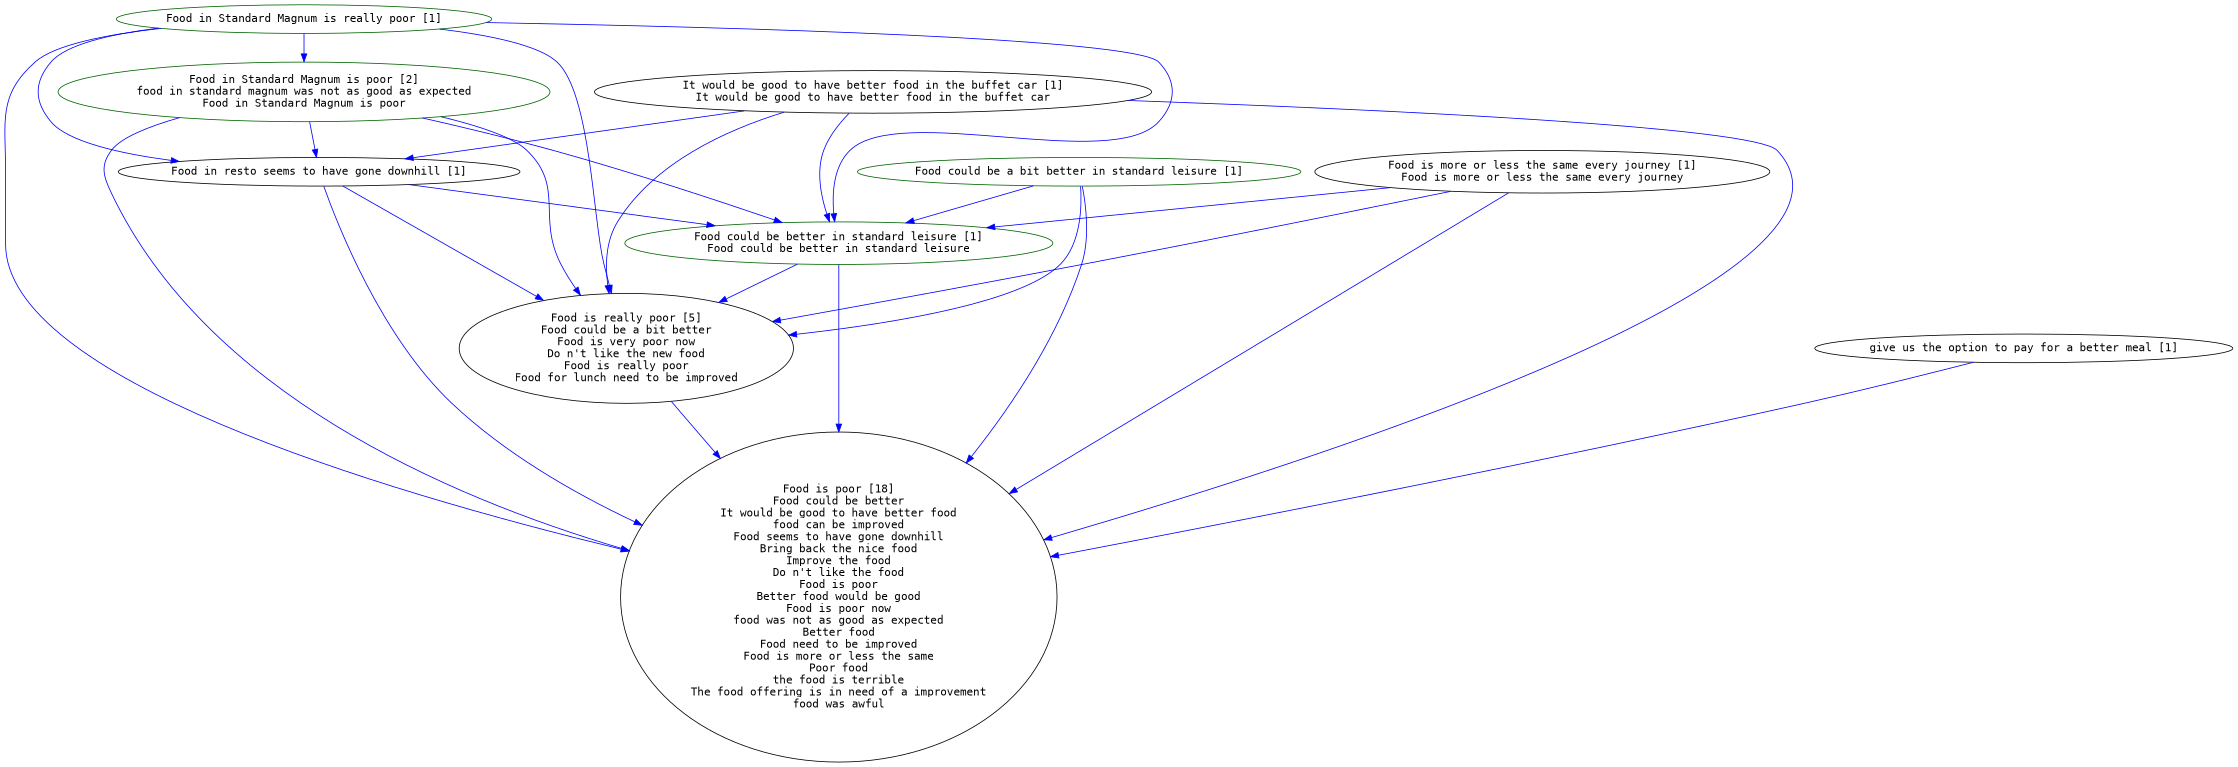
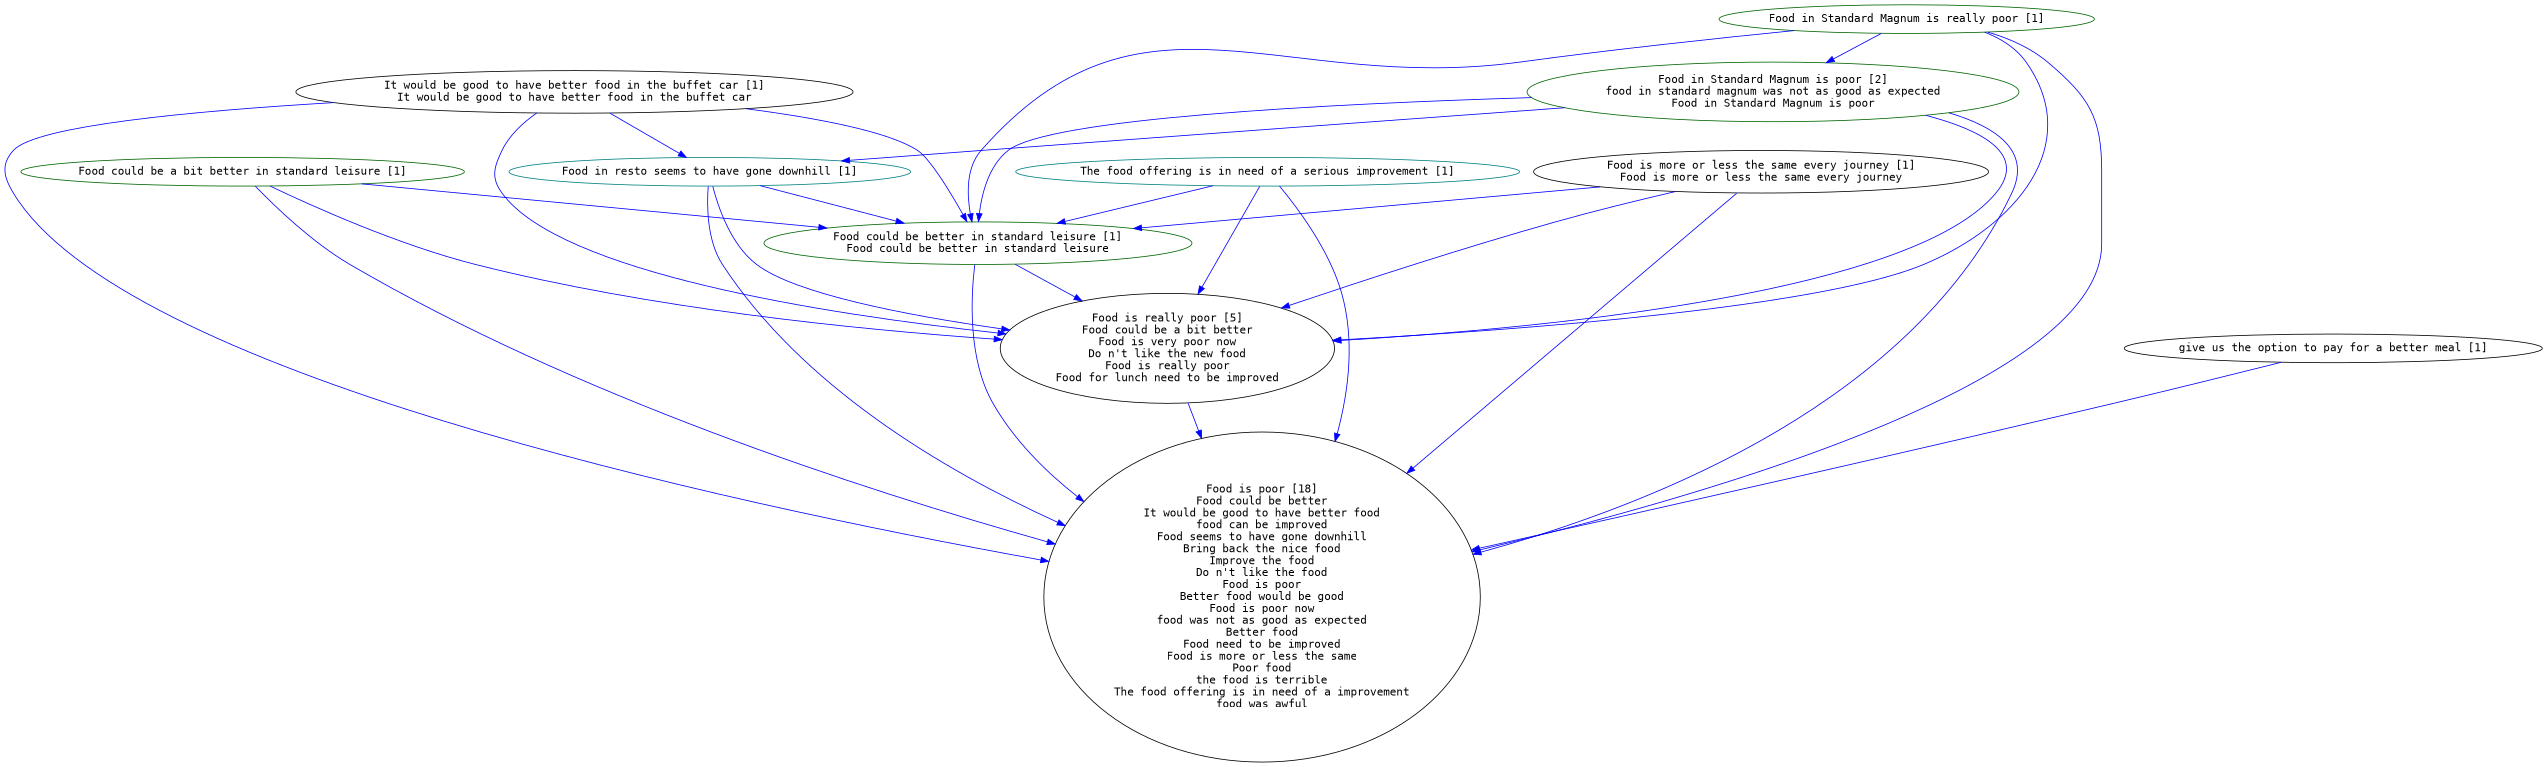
  digraph {
    fontname="DejaVu Sans Mono"
    node [color=black fontname="DejaVu Sans Mono"]
    edge [color=blue fontname="DejaVu Sans Mono"]
    "Food in Standard Magnum is poor [2]\nfood in standard magnum was not as good as expected\nFood in Standard Magnum is poor" [color=darkgreen]
    "Food is poor [18]\nFood could be better\nIt would be good to have better food\nfood can be improved\nFood seems to have gone downhill\nBring back the nice food\nImprove the food\nDo n't like the food\nFood is poor\nBetter food would be good\nFood is poor now\nfood was not as good as expected\nBetter food\nFood need to be improved\nFood is more or less the same\nPoor food\nthe food is terrible\nThe food offering is in need of a improvement\nfood was awful"
    "Food is really poor [5]\nFood could be a bit better\nFood is very poor now\nDo n't like the new food\nFood is really poor\nFood for lunch need to be improved"
    "Food could be better in standard leisure [1]\nFood could be better in standard leisure" [color=darkgreen]
-   "Food in resto seems to have gone downhill [1]"
+   "Food in resto seems to have gone downhill [1]" [color=teal]
    "Food could be a bit better in standard leisure [1]" [color=darkgreen]
    "Food in Standard Magnum is really poor [1]" [color=darkgreen]
    "Food is more or less the same every journey [1]\nFood is more or less the same every journey"
    "It would be good to have better food in the buffet car [1]\nIt would be good to have better food in the buffet car"
+   "The food offering is in need of a serious improvement [1]" [color=teal]
    "give us the option to pay for a better meal [1]"
    "Food in Standard Magnum is poor [2]\nfood in standard magnum was not as good as expected\nFood in Standard Magnum is poor" -> "Food is poor [18]\nFood could be better\nIt would be good to have better food\nfood can be improved\nFood seems to have gone downhill\nBring back the nice food\nImprove the food\nDo n't like the food\nFood is poor\nBetter food would be good\nFood is poor now\nfood was not as good as expected\nBetter food\nFood need to be improved\nFood is more or less the same\nPoor food\nthe food is terrible\nThe food offering is in need of a improvement\nfood was awful"
    "Food in Standard Magnum is poor [2]\nfood in standard magnum was not as good as expected\nFood in Standard Magnum is poor" -> "Food is really poor [5]\nFood could be a bit better\nFood is very poor now\nDo n't like the new food\nFood is really poor\nFood for lunch need to be improved"
    "Food in Standard Magnum is poor [2]\nfood in standard magnum was not as good as expected\nFood in Standard Magnum is poor" -> "Food could be better in standard leisure [1]\nFood could be better in standard leisure"
    "Food in Standard Magnum is poor [2]\nfood in standard magnum was not as good as expected\nFood in Standard Magnum is poor" -> "Food in resto seems to have gone downhill [1]"
    "Food is really poor [5]\nFood could be a bit better\nFood is very poor now\nDo n't like the new food\nFood is really poor\nFood for lunch need to be improved" -> "Food is poor [18]\nFood could be better\nIt would be good to have better food\nfood can be improved\nFood seems to have gone downhill\nBring back the nice food\nImprove the food\nDo n't like the food\nFood is poor\nBetter food would be good\nFood is poor now\nfood was not as good as expected\nBetter food\nFood need to be improved\nFood is more or less the same\nPoor food\nthe food is terrible\nThe food offering is in need of a improvement\nfood was awful"
    "Food could be better in standard leisure [1]\nFood could be better in standard leisure" -> "Food is poor [18]\nFood could be better\nIt would be good to have better food\nfood can be improved\nFood seems to have gone downhill\nBring back the nice food\nImprove the food\nDo n't like the food\nFood is poor\nBetter food would be good\nFood is poor now\nfood was not as good as expected\nBetter food\nFood need to be improved\nFood is more or less the same\nPoor food\nthe food is terrible\nThe food offering is in need of a improvement\nfood was awful"
    "Food could be better in standard leisure [1]\nFood could be better in standard leisure" -> "Food is really poor [5]\nFood could be a bit better\nFood is very poor now\nDo n't like the new food\nFood is really poor\nFood for lunch need to be improved"
    "Food in resto seems to have gone downhill [1]" -> "Food is poor [18]\nFood could be better\nIt would be good to have better food\nfood can be improved\nFood seems to have gone downhill\nBring back the nice food\nImprove the food\nDo n't like the food\nFood is poor\nBetter food would be good\nFood is poor now\nfood was not as good as expected\nBetter food\nFood need to be improved\nFood is more or less the same\nPoor food\nthe food is terrible\nThe food offering is in need of a improvement\nfood was awful"
    "Food in resto seems to have gone downhill [1]" -> "Food is really poor [5]\nFood could be a bit better\nFood is very poor now\nDo n't like the new food\nFood is really poor\nFood for lunch need to be improved"
    "Food in resto seems to have gone downhill [1]" -> "Food could be better in standard leisure [1]\nFood could be better in standard leisure"
    "Food could be a bit better in standard leisure [1]" -> "Food is poor [18]\nFood could be better\nIt would be good to have better food\nfood can be improved\nFood seems to have gone downhill\nBring back the nice food\nImprove the food\nDo n't like the food\nFood is poor\nBetter food would be good\nFood is poor now\nfood was not as good as expected\nBetter food\nFood need to be improved\nFood is more or less the same\nPoor food\nthe food is terrible\nThe food offering is in need of a improvement\nfood was awful"
    "Food could be a bit better in standard leisure [1]" -> "Food is really poor [5]\nFood could be a bit better\nFood is very poor now\nDo n't like the new food\nFood is really poor\nFood for lunch need to be improved"
    "Food could be a bit better in standard leisure [1]" -> "Food could be better in standard leisure [1]\nFood could be better in standard leisure"
    "Food in Standard Magnum is really poor [1]" -> "Food in Standard Magnum is poor [2]\nfood in standard magnum was not as good as expected\nFood in Standard Magnum is poor"
    "Food in Standard Magnum is really poor [1]" -> "Food is poor [18]\nFood could be better\nIt would be good to have better food\nfood can be improved\nFood seems to have gone downhill\nBring back the nice food\nImprove the food\nDo n't like the food\nFood is poor\nBetter food would be good\nFood is poor now\nfood was not as good as expected\nBetter food\nFood need to be improved\nFood is more or less the same\nPoor food\nthe food is terrible\nThe food offering is in need of a improvement\nfood was awful"
    "Food in Standard Magnum is really poor [1]" -> "Food is really poor [5]\nFood could be a bit better\nFood is very poor now\nDo n't like the new food\nFood is really poor\nFood for lunch need to be improved"
    "Food in Standard Magnum is really poor [1]" -> "Food could be better in standard leisure [1]\nFood could be better in standard leisure"
-   "Food in Standard Magnum is really poor [1]" -> "Food in resto seems to have gone downhill [1]"
    "Food is more or less the same every journey [1]\nFood is more or less the same every journey" -> "Food is poor [18]\nFood could be better\nIt would be good to have better food\nfood can be improved\nFood seems to have gone downhill\nBring back the nice food\nImprove the food\nDo n't like the food\nFood is poor\nBetter food would be good\nFood is poor now\nfood was not as good as expected\nBetter food\nFood need to be improved\nFood is more or less the same\nPoor food\nthe food is terrible\nThe food offering is in need of a improvement\nfood was awful"
    "Food is more or less the same every journey [1]\nFood is more or less the same every journey" -> "Food is really poor [5]\nFood could be a bit better\nFood is very poor now\nDo n't like the new food\nFood is really poor\nFood for lunch need to be improved"
    "Food is more or less the same every journey [1]\nFood is more or less the same every journey" -> "Food could be better in standard leisure [1]\nFood could be better in standard leisure"
    "It would be good to have better food in the buffet car [1]\nIt would be good to have better food in the buffet car" -> "Food is poor [18]\nFood could be better\nIt would be good to have better food\nfood can be improved\nFood seems to have gone downhill\nBring back the nice food\nImprove the food\nDo n't like the food\nFood is poor\nBetter food would be good\nFood is poor now\nfood was not as good as expected\nBetter food\nFood need to be improved\nFood is more or less the same\nPoor food\nthe food is terrible\nThe food offering is in need of a improvement\nfood was awful"
    "It would be good to have better food in the buffet car [1]\nIt would be good to have better food in the buffet car" -> "Food is really poor [5]\nFood could be a bit better\nFood is very poor now\nDo n't like the new food\nFood is really poor\nFood for lunch need to be improved"
    "It would be good to have better food in the buffet car [1]\nIt would be good to have better food in the buffet car" -> "Food could be better in standard leisure [1]\nFood could be better in standard leisure"
    "It would be good to have better food in the buffet car [1]\nIt would be good to have better food in the buffet car" -> "Food in resto seems to have gone downhill [1]"
+   "The food offering is in need of a serious improvement [1]" -> "Food is poor [18]\nFood could be better\nIt would be good to have better food\nfood can be improved\nFood seems to have gone downhill\nBring back the nice food\nImprove the food\nDo n't like the food\nFood is poor\nBetter food would be good\nFood is poor now\nfood was not as good as expected\nBetter food\nFood need to be improved\nFood is more or less the same\nPoor food\nthe food is terrible\nThe food offering is in need of a improvement\nfood was awful"
+   "The food offering is in need of a serious improvement [1]" -> "Food is really poor [5]\nFood could be a bit better\nFood is very poor now\nDo n't like the new food\nFood is really poor\nFood for lunch need to be improved"
+   "The food offering is in need of a serious improvement [1]" -> "Food could be better in standard leisure [1]\nFood could be better in standard leisure"
    "give us the option to pay for a better meal [1]" -> "Food is poor [18]\nFood could be better\nIt would be good to have better food\nfood can be improved\nFood seems to have gone downhill\nBring back the nice food\nImprove the food\nDo n't like the food\nFood is poor\nBetter food would be good\nFood is poor now\nfood was not as good as expected\nBetter food\nFood need to be improved\nFood is more or less the same\nPoor food\nthe food is terrible\nThe food offering is in need of a improvement\nfood was awful"
  }
